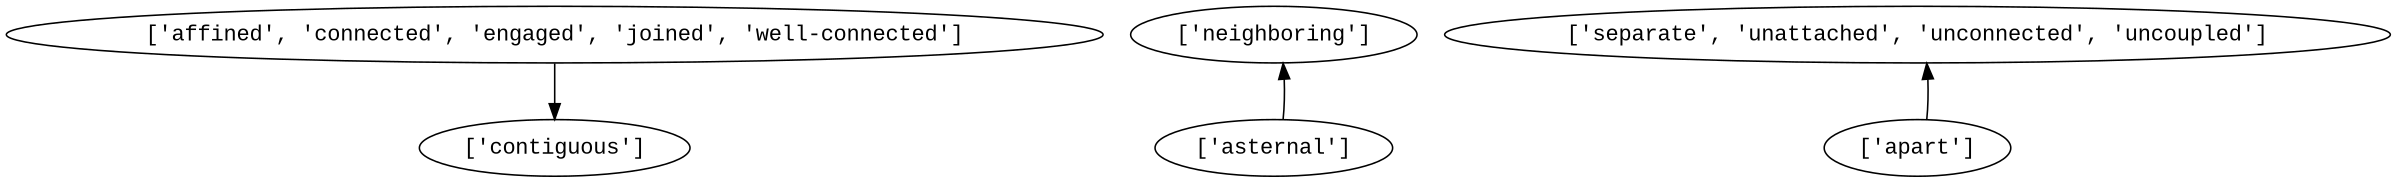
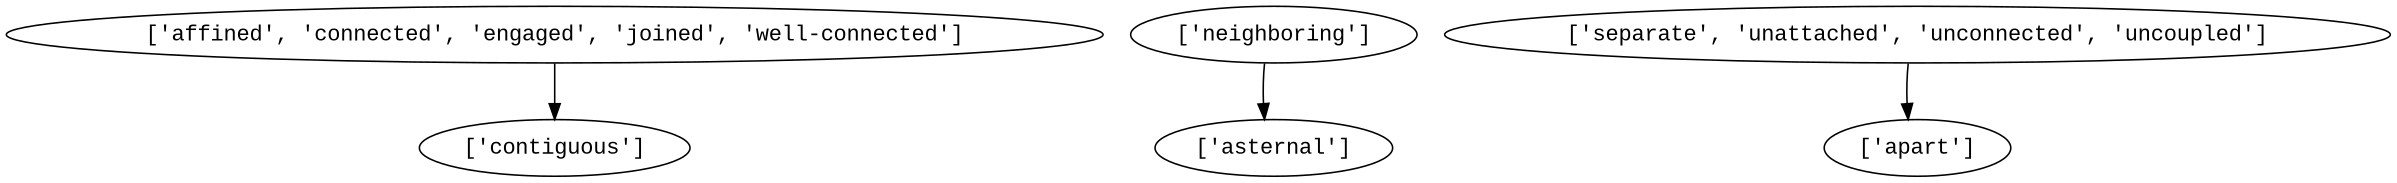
  strict digraph {
    fontname="Liberation Mono"
    node [fontname="Liberation Mono"]
    edge [fontname="Liberation Mono"]
    "['affined', 'connected', 'engaged', 'joined', 'well-connected']"
    "['contiguous']"
    "['neighboring']"
    "['asternal']"
    "['separate', 'unattached', 'unconnected', 'uncoupled']"
    "['apart']"
    "['affined', 'connected', 'engaged', 'joined', 'well-connected']" -> "['contiguous']"
-   "['asternal']" -> "['neighboring']"
-   "['apart']" -> "['separate', 'unattached', 'unconnected', 'uncoupled']"
+   "['neighboring']" -> "['asternal']"
+   "['separate', 'unattached', 'unconnected', 'uncoupled']" -> "['apart']"
  }
